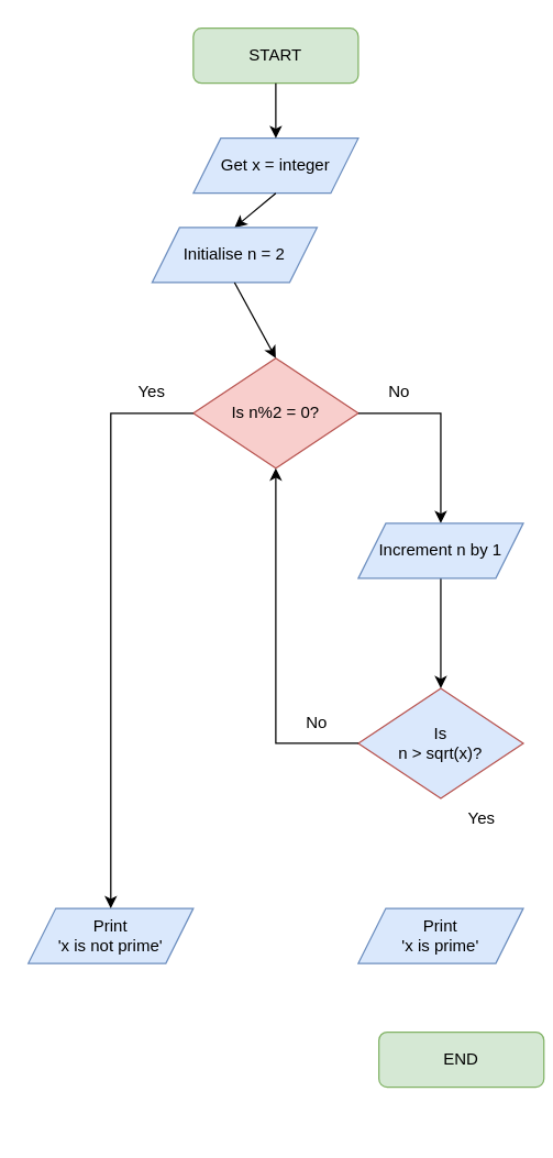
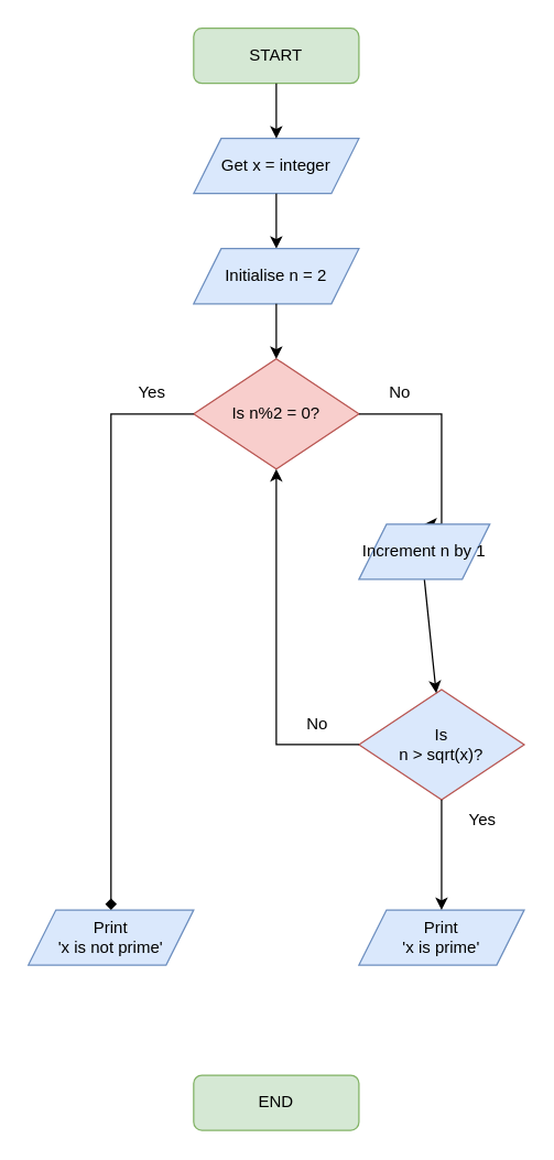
  <mxCell id="0" />
  <mxCell id="1" parent="0" />
  <mxCell id="2" value="START" style="rounded=1;whiteSpace=wrap;html=1;fillColor=#d5e8d4;strokeColor=#82b366;" vertex="1" parent="1"><mxGeometry x="140" y="20" width="120" height="40" as="geometry" /></mxCell>
  <mxCell id="3" value="Get x = integer" style="shape=parallelogram;perimeter=parallelogramPerimeter;fixedSize=1;whiteSpace=wrap;html=1;fillColor=#dae8fc;strokeColor=#6c8ebf;" vertex="1" parent="1"><mxGeometry x="140" y="100" width="120" height="40" as="geometry" /></mxCell>
  <mxCell id="4" value="Is n%2 = 0?" style="rhombus;whiteSpace=wrap;html=1;fillColor=#f8cecc;strokeColor=#b85450;" vertex="1" parent="1"><mxGeometry x="140" y="260" width="120" height="80" as="geometry" /></mxCell>
  <mxCell id="5" style="edgeStyle=orthogonalEdgeStyle;rounded=0;orthogonalLoop=1;jettySize=auto;html=1;exitX=0.5;exitY=1;exitDx=0;exitDy=0;" edge="1" parent="1"><mxGeometry relative="1" as="geometry"><mxPoint x="320" y="740" as="sourcePoint" /><mxPoint x="320" y="740" as="targetPoint" /></mxGeometry></mxCell>
- <mxCell id="6" value="END" style="rounded=1;whiteSpace=wrap;html=1;fillColor=#d5e8d4;strokeColor=#82b366;" vertex="1" parent="1"><mxGeometry x="275" y="750" width="120" height="40" as="geometry" /></mxCell>
+ <mxCell id="6" value="END" style="rounded=1;whiteSpace=wrap;html=1;fillColor=#d5e8d4;strokeColor=#82b366;" vertex="1" parent="1"><mxGeometry x="140" y="780" width="120" height="40" as="geometry" /></mxCell>
  <mxCell id="7" value="Print&lt;br&gt;'x is not prime'" style="shape=parallelogram;perimeter=parallelogramPerimeter;fixedSize=1;whiteSpace=wrap;html=1;fillColor=#dae8fc;strokeColor=#6c8ebf;" vertex="1" parent="1"><mxGeometry x="20" y="660" width="120" height="40" as="geometry" /></mxCell>
  <mxCell id="8" value="Print&lt;br&gt;'x is prime'" style="shape=parallelogram;perimeter=parallelogramPerimeter;fixedSize=1;whiteSpace=wrap;html=1;fillColor=#dae8fc;strokeColor=#6c8ebf;" vertex="1" parent="1"><mxGeometry x="260" y="660" width="120" height="40" as="geometry" /></mxCell>
  <mxCell id="9" value="" style="endArrow=classic;html=1;rounded=0;exitX=0.5;exitY=1;exitDx=0;exitDy=0;entryX=0.5;entryY=0;entryDx=0;entryDy=0;" edge="1" parent="1" source="3" target="11"><mxGeometry width="50" height="50" relative="1" as="geometry"><mxPoint x="160" y="390" as="sourcePoint" /><mxPoint x="210" y="340" as="targetPoint" /></mxGeometry></mxCell>
- <mxCell id="10" value="" style="edgeStyle=segmentEdgeStyle;endArrow=classic;html=1;rounded=0;entryX=0.5;entryY=0;entryDx=0;entryDy=0;exitX=0;exitY=0.5;exitDx=0;exitDy=0;" edge="1" parent="1" source="4" target="7"><mxGeometry width="50" height="50" relative="1" as="geometry"><mxPoint x="200" y="340" as="sourcePoint" /><mxPoint x="210" y="340" as="targetPoint" /><Array as="points"><mxPoint x="80" y="300" /></Array></mxGeometry></mxCell>
- <mxCell id="11" value="Initialise n = 2" style="shape=parallelogram;perimeter=parallelogramPerimeter;whiteSpace=wrap;html=1;fixedSize=1;fillColor=#dae8fc;strokeColor=#6c8ebf;" vertex="1" parent="1"><mxGeometry x="110" y="165" width="120" height="40" as="geometry" /></mxCell>
+ <mxCell id="10" value="" style="edgeStyle=segmentEdgeStyle;endArrow=diamond;html=1;rounded=0;entryX=0.5;entryY=0;entryDx=0;entryDy=0;exitX=0;exitY=0.5;exitDx=0;exitDy=0;" edge="1" parent="1" source="4" target="7"><mxGeometry width="50" height="50" relative="1" as="geometry"><mxPoint x="200" y="340" as="sourcePoint" /><mxPoint x="210" y="340" as="targetPoint" /><Array as="points"><mxPoint x="80" y="300" /></Array></mxGeometry></mxCell>
+ <mxCell id="11" value="Initialise n = 2" style="shape=parallelogram;perimeter=parallelogramPerimeter;whiteSpace=wrap;html=1;fixedSize=1;fillColor=#dae8fc;strokeColor=#6c8ebf;" vertex="1" parent="1"><mxGeometry x="140" y="180" width="120" height="40" as="geometry" /></mxCell>
  <mxCell id="12" value="Yes" style="text;html=1;strokeColor=none;fillColor=none;align=center;verticalAlign=middle;whiteSpace=wrap;rounded=0;" vertex="1" parent="1"><mxGeometry x="80" y="270" width="60" height="30" as="geometry" /></mxCell>
  <mxCell id="13" value="No" style="text;html=1;strokeColor=none;fillColor=none;align=center;verticalAlign=middle;whiteSpace=wrap;rounded=0;" vertex="1" parent="1"><mxGeometry x="260" y="270" width="60" height="30" as="geometry" /></mxCell>
  <mxCell id="14" value="Is&lt;br&gt;n &amp;gt; sqrt(x)?" style="rhombus;whiteSpace=wrap;html=1;fillColor=#dae8fc;strokeColor=#b85450;" vertex="1" parent="1"><mxGeometry x="260" y="500" width="120" height="80" as="geometry" /></mxCell>
  <mxCell id="15" value="" style="edgeStyle=elbowEdgeStyle;elbow=horizontal;endArrow=classic;html=1;rounded=0;entryX=0.5;entryY=0;entryDx=0;entryDy=0;exitX=1;exitY=0.5;exitDx=0;exitDy=0;" edge="1" parent="1" source="4" target="21"><mxGeometry width="50" height="50" relative="1" as="geometry"><mxPoint x="160" y="510" as="sourcePoint" /><mxPoint x="320" y="380" as="targetPoint" /><Array as="points"><mxPoint x="320" y="340" /></Array></mxGeometry></mxCell>
  <mxCell id="16" value="" style="endArrow=classic;html=1;rounded=0;exitX=0.5;exitY=1;exitDx=0;exitDy=0;" edge="1" parent="1" source="21" target="14"><mxGeometry width="50" height="50" relative="1" as="geometry"><mxPoint x="320" y="460" as="sourcePoint" /><mxPoint x="210" y="500" as="targetPoint" /></mxGeometry></mxCell>
+ <mxCell id="17" value="" style="endArrow=classic;html=1;rounded=0;exitX=0.5;exitY=1;exitDx=0;exitDy=0;entryX=0.5;entryY=0;entryDx=0;entryDy=0;" edge="1" parent="1" source="14" target="8"><mxGeometry width="50" height="50" relative="1" as="geometry"><mxPoint x="160" y="550" as="sourcePoint" /><mxPoint x="210" y="500" as="targetPoint" /></mxGeometry></mxCell>
  <mxCell id="18" value="Yes" style="text;html=1;strokeColor=none;fillColor=none;align=center;verticalAlign=middle;whiteSpace=wrap;rounded=0;" vertex="1" parent="1"><mxGeometry x="320" y="580" width="60" height="30" as="geometry" /></mxCell>
  <mxCell id="19" value="" style="edgeStyle=elbowEdgeStyle;elbow=horizontal;endArrow=classic;html=1;rounded=0;exitX=0;exitY=0.5;exitDx=0;exitDy=0;entryX=0.5;entryY=1;entryDx=0;entryDy=0;" edge="1" parent="1" source="14" target="4"><mxGeometry width="50" height="50" relative="1" as="geometry"><mxPoint x="160" y="510" as="sourcePoint" /><mxPoint x="410" y="490" as="targetPoint" /><Array as="points"><mxPoint x="200" y="450" /></Array></mxGeometry></mxCell>
  <mxCell id="20" value="No" style="text;html=1;strokeColor=none;fillColor=none;align=center;verticalAlign=middle;whiteSpace=wrap;rounded=0;" vertex="1" parent="1"><mxGeometry x="200" y="510" width="60" height="30" as="geometry" /></mxCell>
- <mxCell id="21" value="Increment n by 1" style="shape=parallelogram;perimeter=parallelogramPerimeter;whiteSpace=wrap;html=1;fixedSize=1;fillColor=#dae8fc;strokeColor=#6c8ebf;" vertex="1" parent="1"><mxGeometry x="260" y="380" width="120" height="40" as="geometry" /></mxCell>
+ <mxCell id="21" value="Increment n by 1" style="shape=parallelogram;perimeter=parallelogramPerimeter;whiteSpace=wrap;html=1;fixedSize=1;fillColor=#dae8fc;strokeColor=#6c8ebf;" vertex="1" parent="1"><mxGeometry x="260" y="380" width="95" height="40" as="geometry" /></mxCell>
  <mxCell id="22" value="" style="endArrow=classic;html=1;rounded=0;exitX=0.5;exitY=1;exitDx=0;exitDy=0;" edge="1" parent="1" source="2"><mxGeometry width="50" height="50" relative="1" as="geometry"><mxPoint x="210" y="150" as="sourcePoint" /><mxPoint x="200" y="100" as="targetPoint" /></mxGeometry></mxCell>
  <mxCell id="23" value="" style="endArrow=classic;html=1;rounded=0;exitX=0.5;exitY=1;exitDx=0;exitDy=0;entryX=0.5;entryY=0;entryDx=0;entryDy=0;" edge="1" parent="1" source="11" target="4"><mxGeometry width="50" height="50" relative="1" as="geometry"><mxPoint x="160" y="320" as="sourcePoint" /><mxPoint x="210" y="270" as="targetPoint" /></mxGeometry></mxCell>
